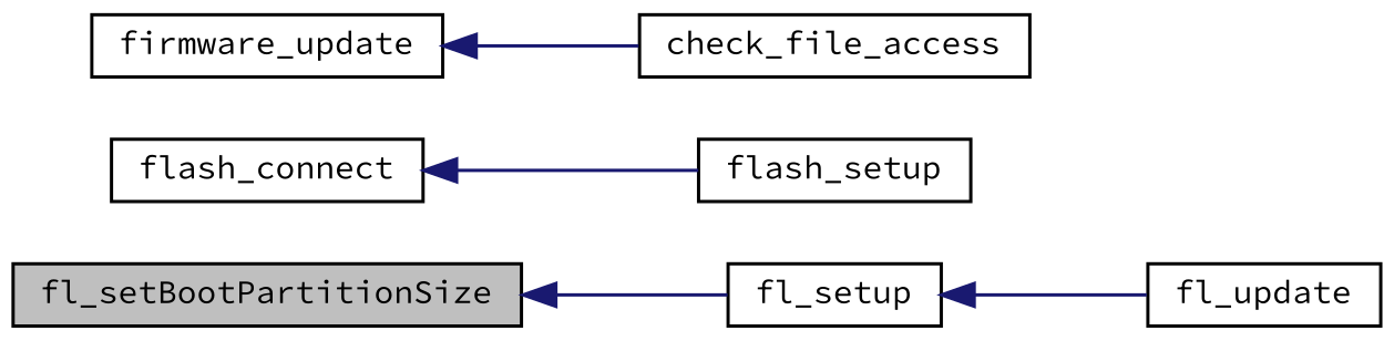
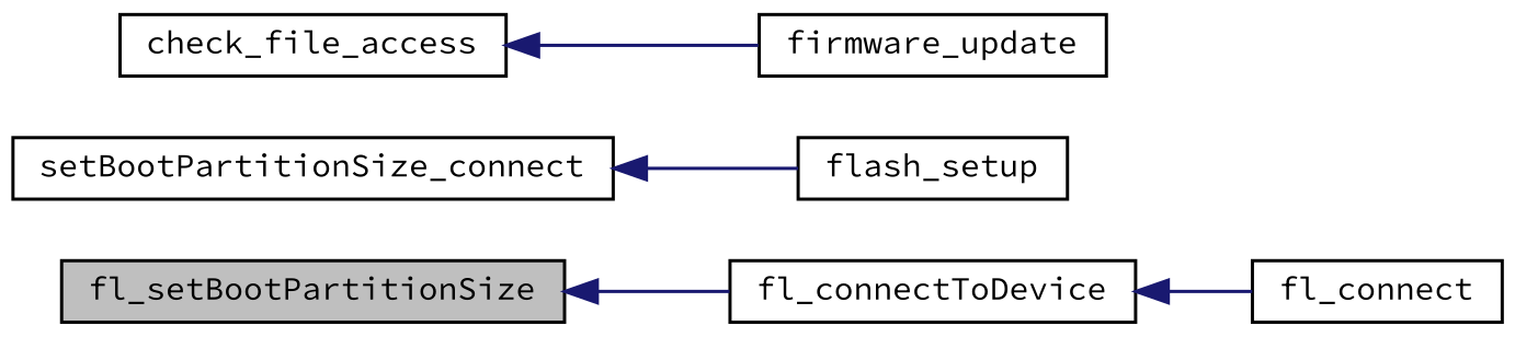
  digraph {
    fontname="Source Code Pro"
    rankdir=LR
    node [color=black fillcolor=white fontname="Source Code Pro" fontsize=10 shape=record style=filled]
    edge [color=midnightblue dir=back fontname="Source Code Pro" fontsize=10 labelfontname=Helvetica labelfontsize=10 style=solid]
    n1 [fillcolor=grey75 fontcolor=black height=0.2 label=fl_setBootPartitionSize width=0.4]
-   n2 [height=0.2 label=fl_setup width=0.4]
-   n3 [height=0.2 label=fl_update width=0.4]
-   n4 [height=0.2 label=flash_connect width=0.4]
+   n2 [height=0.2 label=fl_connectToDevice width=0.4]
+   n3 [height=0.2 label=fl_connect width=0.4]
+   n4 [height=0.2 label=setBootPartitionSize_connect width=0.4]
    n5 [height=0.2 label=flash_setup width=0.4]
    n6 [height=0.2 label=check_file_access width=0.4]
    n7 [height=0.2 label=firmware_update width=0.4]
    n1 -> n2
    n2 -> n3
    n4 -> n5
-   n7 -> n6
+   n6 -> n7
  }
